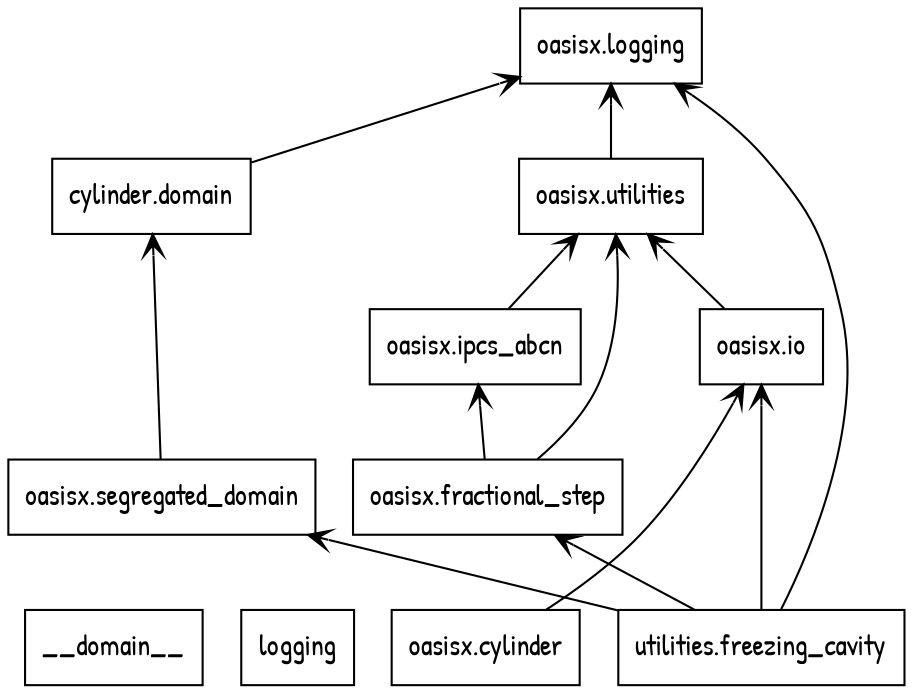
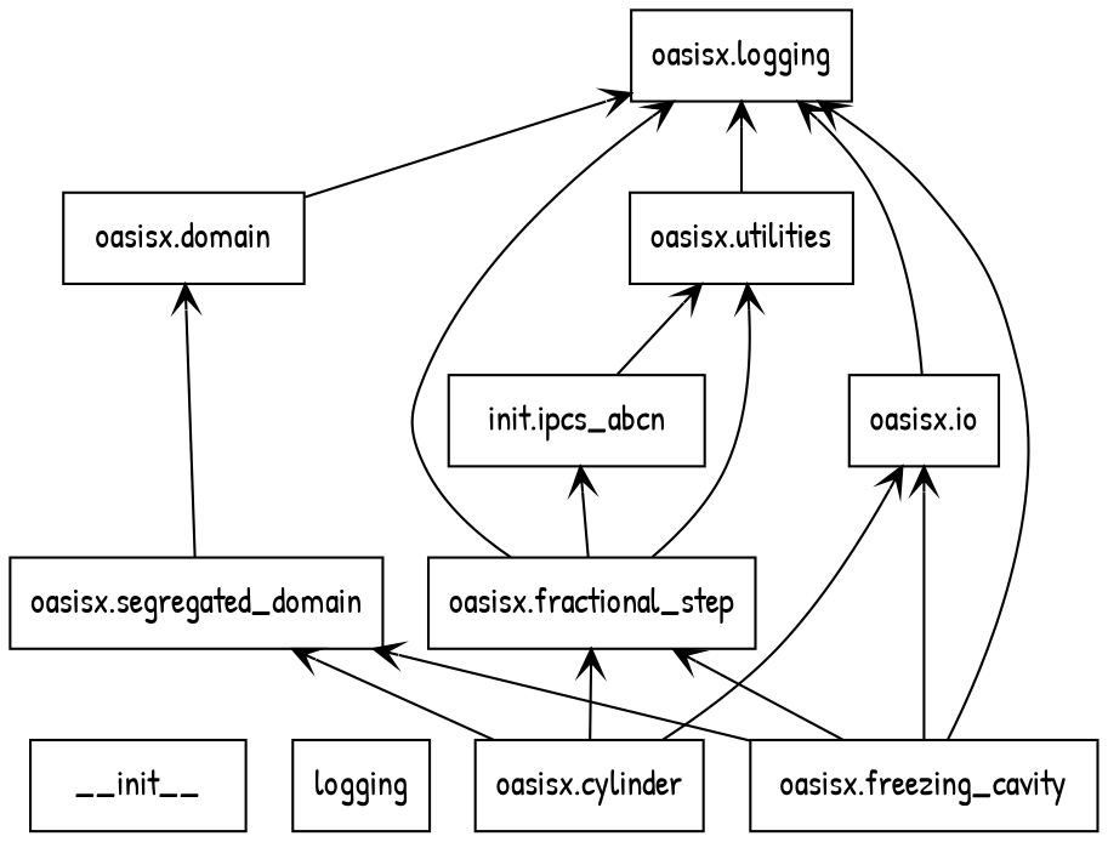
  digraph {
    fontname="Patrick Hand"
    rankdir=BT
    node [fontname="Patrick Hand" shape=box]
    edge [arrowhead=open arrowtail=none fontname="Patrick Hand"]
-   n1 [label=__domain__]
+   n1 [label=__init__]
    n2 [label=logging]
    n3 [label="oasisx.cylinder"]
    n4 [label="oasisx.fractional_step"]
    n5 [label="oasisx.io"]
    n6 [label="oasisx.segregated_domain"]
    n7 [label="oasisx.logging"]
-   n8 [label="oasisx.ipcs_abcn"]
+   n8 [label="init.ipcs_abcn"]
    n9 [label="oasisx.utilities"]
-   n10 [label="cylinder.domain"]
-   n11 [label="utilities.freezing_cavity"]
+   n10 [label="oasisx.domain"]
+   n11 [label="oasisx.freezing_cavity"]
+   n3 -> n4
    n3 -> n5
+   n3 -> n6
+   n4 -> n7
    n4 -> n8
    n4 -> n9
-   n5 -> n9
+   n5 -> n7
    n6 -> n10
    n8 -> n9
    n9 -> n7
    n10 -> n7
    n11 -> n4
    n11 -> n5
    n11 -> n6
    n11 -> n7
  }
